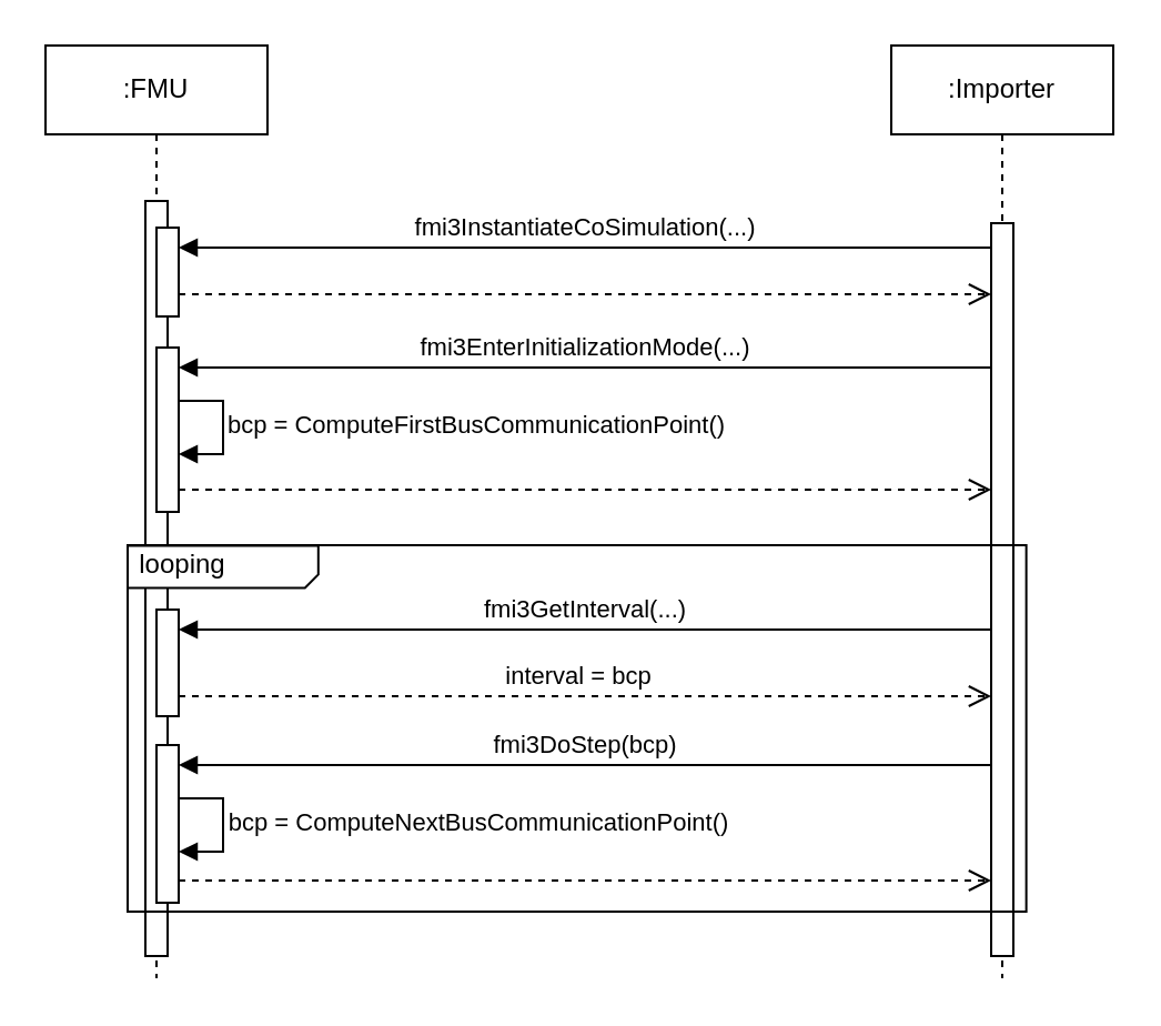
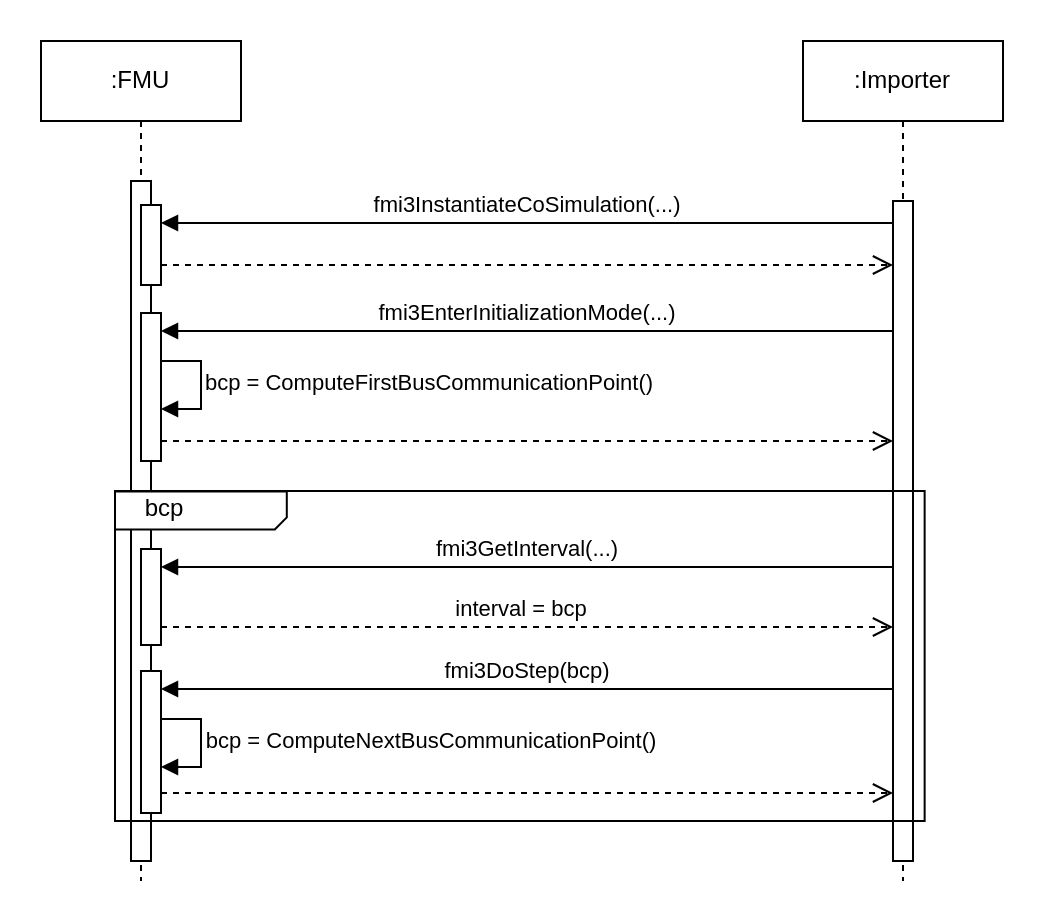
  <mxCell id="0" />
  <mxCell id="1" parent="0" />
  <mxCell id="2" value=":FMU" style="shape=umlLifeline;perimeter=lifelinePerimeter;whiteSpace=wrap;html=1;container=0;dropTarget=0;collapsible=0;recursiveResize=0;outlineConnect=0;portConstraint=eastwest;newEdgeStyle={&quot;edgeStyle&quot;:&quot;elbowEdgeStyle&quot;,&quot;elbow&quot;:&quot;vertical&quot;,&quot;curved&quot;:0,&quot;rounded&quot;:0};" parent="1" vertex="1"><mxGeometry x="20" y="20" width="100" height="420" as="geometry" /></mxCell>
  <mxCell id="3" value="" style="html=1;points=[];perimeter=orthogonalPerimeter;outlineConnect=0;targetShapes=umlLifeline;portConstraint=eastwest;newEdgeStyle={&quot;edgeStyle&quot;:&quot;elbowEdgeStyle&quot;,&quot;elbow&quot;:&quot;vertical&quot;,&quot;curved&quot;:0,&quot;rounded&quot;:0};" parent="2" vertex="1"><mxGeometry x="45" y="70" width="10" height="340" as="geometry" /></mxCell>
  <mxCell id="4" value="" style="html=1;points=[];perimeter=orthogonalPerimeter;outlineConnect=0;targetShapes=umlLifeline;portConstraint=eastwest;newEdgeStyle={&quot;edgeStyle&quot;:&quot;elbowEdgeStyle&quot;,&quot;elbow&quot;:&quot;vertical&quot;,&quot;curved&quot;:0,&quot;rounded&quot;:0};" parent="2" vertex="1"><mxGeometry x="50" y="82" width="10" height="40" as="geometry" /></mxCell>
  <mxCell id="5" value=":Importer" style="shape=umlLifeline;perimeter=lifelinePerimeter;whiteSpace=wrap;html=1;container=0;dropTarget=0;collapsible=0;recursiveResize=0;outlineConnect=0;portConstraint=eastwest;newEdgeStyle={&quot;edgeStyle&quot;:&quot;elbowEdgeStyle&quot;,&quot;elbow&quot;:&quot;vertical&quot;,&quot;curved&quot;:0,&quot;rounded&quot;:0};" parent="1" vertex="1"><mxGeometry x="401" y="20" width="100" height="420" as="geometry" /></mxCell>
  <mxCell id="6" value="" style="html=1;points=[];perimeter=orthogonalPerimeter;outlineConnect=0;targetShapes=umlLifeline;portConstraint=eastwest;newEdgeStyle={&quot;edgeStyle&quot;:&quot;elbowEdgeStyle&quot;,&quot;elbow&quot;:&quot;vertical&quot;,&quot;curved&quot;:0,&quot;rounded&quot;:0};" parent="5" vertex="1"><mxGeometry x="45" y="80" width="10" height="330" as="geometry" /></mxCell>
  <mxCell id="7" value="fmi3InstantiateCoSimulation(...)" style="html=1;verticalAlign=bottom;endArrow=block;edgeStyle=elbowEdgeStyle;elbow=vertical;curved=0;rounded=0;" parent="1" edge="1"><mxGeometry relative="1" as="geometry"><mxPoint x="446" y="111" as="sourcePoint" /><Array as="points"><mxPoint x="170" y="111" /></Array><mxPoint x="80" y="111" as="targetPoint" /></mxGeometry></mxCell>
  <mxCell id="8" value="" style="html=1;verticalAlign=bottom;endArrow=open;dashed=1;endSize=8;edgeStyle=elbowEdgeStyle;elbow=vertical;curved=0;rounded=0;" parent="1" edge="1"><mxGeometry relative="1" as="geometry"><mxPoint x="446" y="132" as="targetPoint" /><Array as="points"><mxPoint x="160" y="132" /></Array><mxPoint x="80" y="132" as="sourcePoint" /></mxGeometry></mxCell>
  <mxCell id="9" value="" style="html=1;points=[];perimeter=orthogonalPerimeter;outlineConnect=0;targetShapes=umlLifeline;portConstraint=eastwest;newEdgeStyle={&quot;edgeStyle&quot;:&quot;elbowEdgeStyle&quot;,&quot;elbow&quot;:&quot;vertical&quot;,&quot;curved&quot;:0,&quot;rounded&quot;:0};" vertex="1" parent="1"><mxGeometry x="70" y="156" width="10" height="74" as="geometry" /></mxCell>
  <mxCell id="10" value="fmi3EnterInitializationMode(...)" style="html=1;verticalAlign=bottom;endArrow=block;edgeStyle=elbowEdgeStyle;elbow=vertical;curved=0;rounded=0;" edge="1" parent="1"><mxGeometry relative="1" as="geometry"><mxPoint x="446" y="165" as="sourcePoint" /><Array as="points"><mxPoint x="170" y="165" /></Array><mxPoint x="80" y="165" as="targetPoint" /></mxGeometry></mxCell>
  <mxCell id="11" value="" style="html=1;verticalAlign=bottom;endArrow=open;dashed=1;endSize=8;edgeStyle=elbowEdgeStyle;elbow=vertical;curved=0;rounded=0;" edge="1" parent="1"><mxGeometry relative="1" as="geometry"><mxPoint x="446" y="220" as="targetPoint" /><Array as="points"><mxPoint x="160" y="220" /></Array><mxPoint x="80" y="220" as="sourcePoint" /></mxGeometry></mxCell>
  <mxCell id="12" value="bcp = ComputeFirstBusCommunicationPoint()" style="html=1;verticalAlign=bottom;endArrow=block;edgeStyle=elbowEdgeStyle;rounded=0;spacing=-4;spacingLeft=188;" edge="1" parent="1"><mxGeometry x="0.062" y="20" relative="1" as="geometry"><mxPoint x="80" y="180" as="sourcePoint" /><Array as="points"><mxPoint x="100" y="204" /></Array><mxPoint x="80" y="204" as="targetPoint" /><mxPoint as="offset" /></mxGeometry></mxCell>
  <mxCell id="13" value="" style="html=1;points=[];perimeter=orthogonalPerimeter;outlineConnect=0;targetShapes=umlLifeline;portConstraint=eastwest;newEdgeStyle={&quot;edgeStyle&quot;:&quot;elbowEdgeStyle&quot;,&quot;elbow&quot;:&quot;vertical&quot;,&quot;curved&quot;:0,&quot;rounded&quot;:0};" vertex="1" parent="1"><mxGeometry x="70" y="274" width="10" height="48" as="geometry" /></mxCell>
  <mxCell id="14" value="fmi3GetInterval(...)" style="html=1;verticalAlign=bottom;endArrow=block;edgeStyle=elbowEdgeStyle;elbow=vertical;curved=0;rounded=0;" edge="1" parent="1"><mxGeometry relative="1" as="geometry"><mxPoint x="446" y="283" as="sourcePoint" /><Array as="points"><mxPoint x="170" y="283" /></Array><mxPoint x="80" y="283" as="targetPoint" /></mxGeometry></mxCell>
  <mxCell id="15" value="" style="html=1;verticalAlign=bottom;endArrow=open;dashed=1;endSize=8;edgeStyle=elbowEdgeStyle;elbow=vertical;curved=0;rounded=0;" edge="1" parent="1"><mxGeometry relative="1" as="geometry"><mxPoint x="446" y="313" as="targetPoint" /><Array as="points"><mxPoint x="160" y="313" /></Array><mxPoint x="80" y="313" as="sourcePoint" /></mxGeometry></mxCell>
  <mxCell id="16" value="interval = bcp" style="edgeLabel;html=1;align=center;verticalAlign=middle;resizable=0;points=[];" vertex="1" connectable="0" parent="15"><mxGeometry x="-0.085" y="2" relative="1" as="geometry"><mxPoint x="12" y="-8" as="offset" /></mxGeometry></mxCell>
  <mxCell id="17" value="" style="html=1;points=[];perimeter=orthogonalPerimeter;outlineConnect=0;targetShapes=umlLifeline;portConstraint=eastwest;newEdgeStyle={&quot;edgeStyle&quot;:&quot;elbowEdgeStyle&quot;,&quot;elbow&quot;:&quot;vertical&quot;,&quot;curved&quot;:0,&quot;rounded&quot;:0};" vertex="1" parent="1"><mxGeometry x="70" y="335" width="10" height="71" as="geometry" /></mxCell>
  <mxCell id="18" value="fmi3DoStep(bcp)" style="html=1;verticalAlign=bottom;endArrow=block;edgeStyle=elbowEdgeStyle;elbow=vertical;curved=0;rounded=0;" edge="1" parent="1"><mxGeometry relative="1" as="geometry"><mxPoint x="446" y="344" as="sourcePoint" /><Array as="points"><mxPoint x="170" y="344" /></Array><mxPoint x="80" y="344" as="targetPoint" /></mxGeometry></mxCell>
  <mxCell id="19" value="" style="html=1;verticalAlign=bottom;endArrow=open;dashed=1;endSize=8;edgeStyle=elbowEdgeStyle;elbow=vertical;curved=0;rounded=0;" edge="1" parent="1"><mxGeometry relative="1" as="geometry"><mxPoint x="446" y="396" as="targetPoint" /><Array as="points"><mxPoint x="160" y="396" /></Array><mxPoint x="80" y="396" as="sourcePoint" /></mxGeometry></mxCell>
  <mxCell id="20" value="bcp = ComputeNextBusCommunicationPoint()" style="html=1;verticalAlign=bottom;endArrow=block;edgeStyle=elbowEdgeStyle;rounded=0;spacing=-4;spacingLeft=190;" edge="1" parent="1"><mxGeometry x="0.062" y="20" relative="1" as="geometry"><mxPoint x="80" y="359" as="sourcePoint" /><Array as="points"><mxPoint x="100" y="383" /></Array><mxPoint x="80" y="383" as="targetPoint" /><mxPoint as="offset" /></mxGeometry></mxCell>
  <mxCell id="21" value="" style="rounded=0;whiteSpace=wrap;html=1;fillColor=none;container=0;" vertex="1" parent="1"><mxGeometry x="57" y="245" width="404.82" height="165" as="geometry" /></mxCell>
  <mxCell id="22" value="" style="verticalLabelPosition=bottom;verticalAlign=top;html=1;shape=card;whiteSpace=wrap;size=6;arcSize=12;rotation=-180;container=0;" vertex="1" parent="1"><mxGeometry x="57" y="245.2" width="85.9" height="19" as="geometry" /></mxCell>
- <mxCell id="23" value="looping" style="text;html=1;strokeColor=none;fillColor=none;align=center;verticalAlign=middle;whiteSpace=wrap;rounded=0;" vertex="1" parent="1"><mxGeometry x="50" y="240" width="64.1" height="28.8" as="geometry" /></mxCell>
+ <mxCell id="23" value="bcp" style="text;html=1;strokeColor=none;fillColor=none;align=center;verticalAlign=middle;whiteSpace=wrap;rounded=0;" vertex="1" parent="1"><mxGeometry x="50" y="240" width="64.1" height="28.8" as="geometry" /></mxCell>
